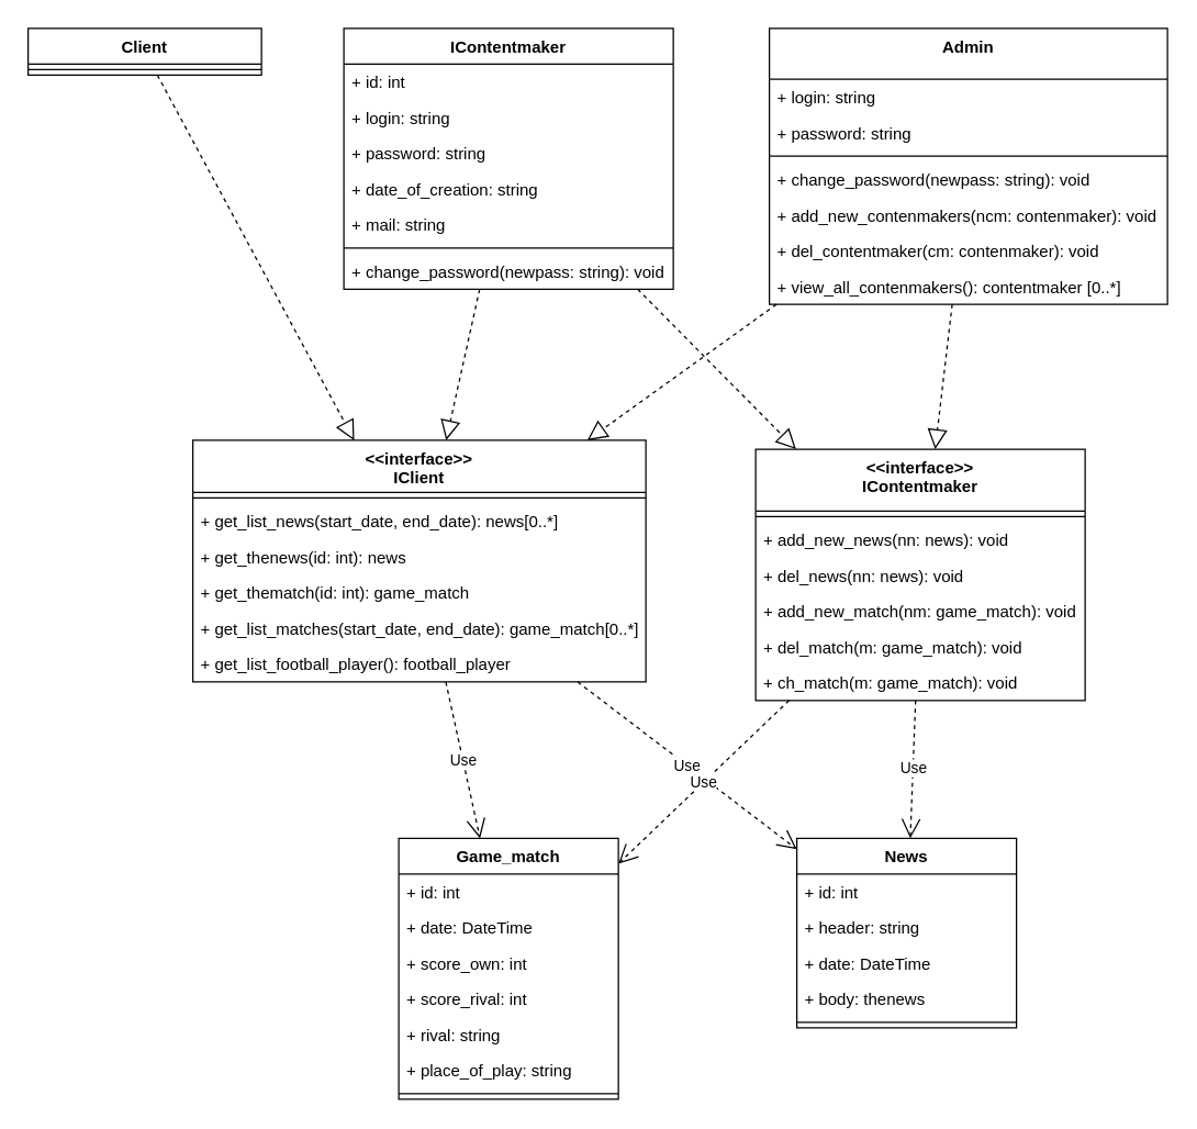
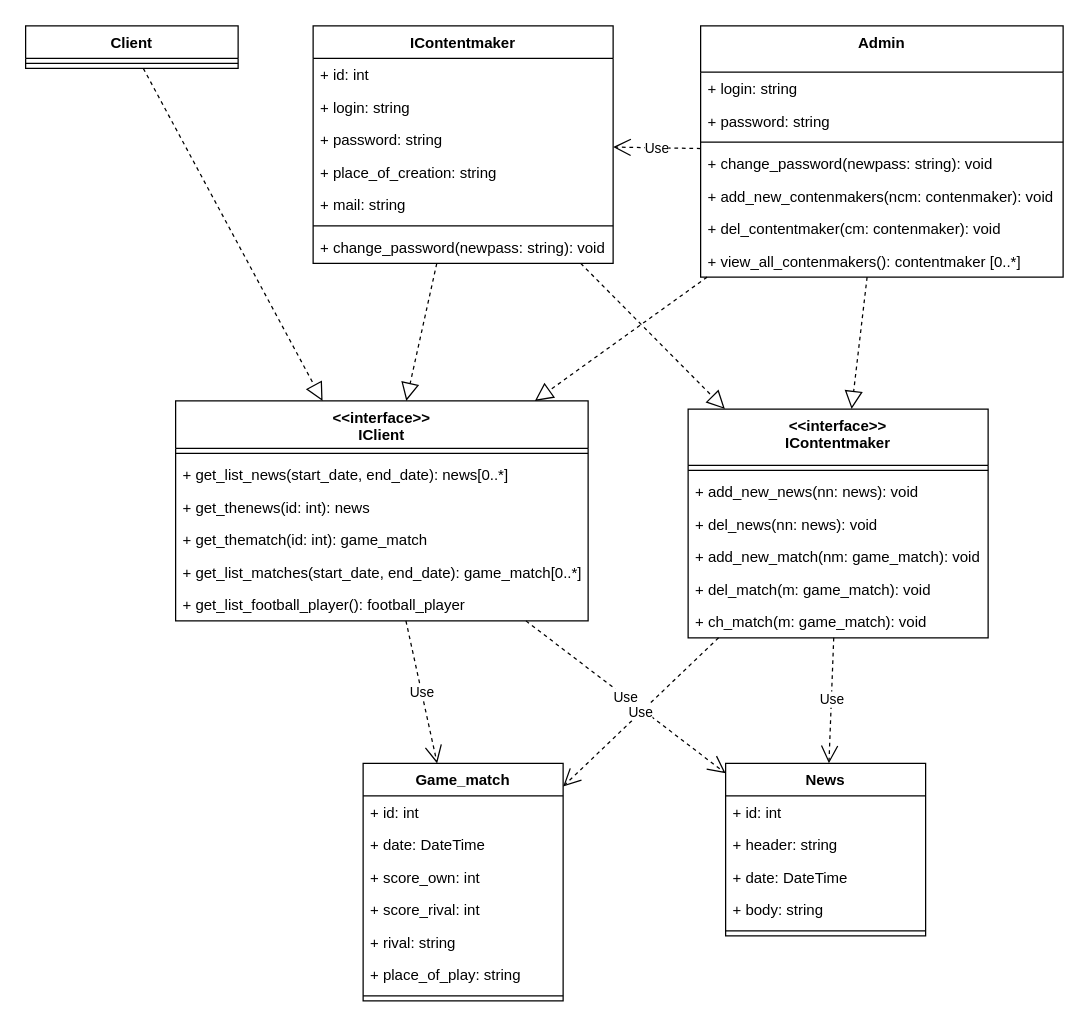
  <mxCell id="0" />
  <mxCell id="1" parent="0" />
  <mxCell id="2" value="News" style="swimlane;fontStyle=1;align=center;verticalAlign=top;childLayout=stackLayout;horizontal=1;startSize=26;horizontalStack=0;resizeParent=1;resizeParentMax=0;resizeLast=0;collapsible=1;marginBottom=0;" parent="1" vertex="1"><mxGeometry x="580" y="610" width="160" height="138" as="geometry" /></mxCell>
  <mxCell id="3" value="+ id: int" style="text;strokeColor=none;fillColor=none;align=left;verticalAlign=top;spacingLeft=4;spacingRight=4;overflow=hidden;rotatable=0;points=[[0,0.5],[1,0.5]];portConstraint=eastwest;" parent="2" vertex="1"><mxGeometry y="26" width="160" height="26" as="geometry" /></mxCell>
  <mxCell id="4" value="+ header: string" style="text;strokeColor=none;fillColor=none;align=left;verticalAlign=top;spacingLeft=4;spacingRight=4;overflow=hidden;rotatable=0;points=[[0,0.5],[1,0.5]];portConstraint=eastwest;" parent="2" vertex="1"><mxGeometry y="52" width="160" height="26" as="geometry" /></mxCell>
  <mxCell id="5" value="+ date: DateTime" style="text;strokeColor=none;fillColor=none;align=left;verticalAlign=top;spacingLeft=4;spacingRight=4;overflow=hidden;rotatable=0;points=[[0,0.5],[1,0.5]];portConstraint=eastwest;" parent="2" vertex="1"><mxGeometry y="78" width="160" height="26" as="geometry" /></mxCell>
- <mxCell id="6" value="+ body: thenews" style="text;strokeColor=none;fillColor=none;align=left;verticalAlign=top;spacingLeft=4;spacingRight=4;overflow=hidden;rotatable=0;points=[[0,0.5],[1,0.5]];portConstraint=eastwest;" parent="2" vertex="1"><mxGeometry y="104" width="160" height="26" as="geometry" /></mxCell>
+ <mxCell id="6" value="+ body: string" style="text;strokeColor=none;fillColor=none;align=left;verticalAlign=top;spacingLeft=4;spacingRight=4;overflow=hidden;rotatable=0;points=[[0,0.5],[1,0.5]];portConstraint=eastwest;" parent="2" vertex="1"><mxGeometry y="104" width="160" height="26" as="geometry" /></mxCell>
  <mxCell id="7" value="" style="line;strokeWidth=1;fillColor=none;align=left;verticalAlign=middle;spacingTop=-1;spacingLeft=3;spacingRight=3;rotatable=0;labelPosition=right;points=[];portConstraint=eastwest;" parent="2" vertex="1"><mxGeometry y="130" width="160" height="8" as="geometry" /></mxCell>
  <mxCell id="8" value="Game_match" style="swimlane;fontStyle=1;align=center;verticalAlign=top;childLayout=stackLayout;horizontal=1;startSize=26;horizontalStack=0;resizeParent=1;resizeParentMax=0;resizeLast=0;collapsible=1;marginBottom=0;" parent="1" vertex="1"><mxGeometry x="290" y="610" width="160" height="190" as="geometry" /></mxCell>
  <mxCell id="9" value="+ id: int" style="text;strokeColor=none;fillColor=none;align=left;verticalAlign=top;spacingLeft=4;spacingRight=4;overflow=hidden;rotatable=0;points=[[0,0.5],[1,0.5]];portConstraint=eastwest;" parent="8" vertex="1"><mxGeometry y="26" width="160" height="26" as="geometry" /></mxCell>
  <mxCell id="10" value="+ date: DateTime" style="text;strokeColor=none;fillColor=none;align=left;verticalAlign=top;spacingLeft=4;spacingRight=4;overflow=hidden;rotatable=0;points=[[0,0.5],[1,0.5]];portConstraint=eastwest;" parent="8" vertex="1"><mxGeometry y="52" width="160" height="26" as="geometry" /></mxCell>
  <mxCell id="11" value="+ score_own: int" style="text;strokeColor=none;fillColor=none;align=left;verticalAlign=top;spacingLeft=4;spacingRight=4;overflow=hidden;rotatable=0;points=[[0,0.5],[1,0.5]];portConstraint=eastwest;" parent="8" vertex="1"><mxGeometry y="78" width="160" height="26" as="geometry" /></mxCell>
  <mxCell id="12" value="+ score_rival: int" style="text;strokeColor=none;fillColor=none;align=left;verticalAlign=top;spacingLeft=4;spacingRight=4;overflow=hidden;rotatable=0;points=[[0,0.5],[1,0.5]];portConstraint=eastwest;" parent="8" vertex="1"><mxGeometry y="104" width="160" height="26" as="geometry" /></mxCell>
  <mxCell id="13" value="+ rival: string" style="text;strokeColor=none;fillColor=none;align=left;verticalAlign=top;spacingLeft=4;spacingRight=4;overflow=hidden;rotatable=0;points=[[0,0.5],[1,0.5]];portConstraint=eastwest;" parent="8" vertex="1"><mxGeometry y="130" width="160" height="26" as="geometry" /></mxCell>
  <mxCell id="14" value="+ place_of_play: string" style="text;strokeColor=none;fillColor=none;align=left;verticalAlign=top;spacingLeft=4;spacingRight=4;overflow=hidden;rotatable=0;points=[[0,0.5],[1,0.5]];portConstraint=eastwest;" parent="8" vertex="1"><mxGeometry y="156" width="160" height="26" as="geometry" /></mxCell>
  <mxCell id="15" value="" style="line;strokeWidth=1;fillColor=none;align=left;verticalAlign=middle;spacingTop=-1;spacingLeft=3;spacingRight=3;rotatable=0;labelPosition=right;points=[];portConstraint=eastwest;" parent="8" vertex="1"><mxGeometry y="182" width="160" height="8" as="geometry" /></mxCell>
  <mxCell id="16" value="IContentmaker" style="swimlane;fontStyle=1;align=center;verticalAlign=top;childLayout=stackLayout;horizontal=1;startSize=26;horizontalStack=0;resizeParent=1;resizeParentMax=0;resizeLast=0;collapsible=1;marginBottom=0;" parent="1" vertex="1"><mxGeometry x="250" y="20" width="240" height="190" as="geometry" /></mxCell>
  <mxCell id="17" value="+ id: int" style="text;strokeColor=none;fillColor=none;align=left;verticalAlign=top;spacingLeft=4;spacingRight=4;overflow=hidden;rotatable=0;points=[[0,0.5],[1,0.5]];portConstraint=eastwest;" parent="16" vertex="1"><mxGeometry y="26" width="240" height="26" as="geometry" /></mxCell>
  <mxCell id="18" value="+ login: string" style="text;strokeColor=none;fillColor=none;align=left;verticalAlign=top;spacingLeft=4;spacingRight=4;overflow=hidden;rotatable=0;points=[[0,0.5],[1,0.5]];portConstraint=eastwest;" parent="16" vertex="1"><mxGeometry y="52" width="240" height="26" as="geometry" /></mxCell>
  <mxCell id="19" value="+ password: string" style="text;strokeColor=none;fillColor=none;align=left;verticalAlign=top;spacingLeft=4;spacingRight=4;overflow=hidden;rotatable=0;points=[[0,0.5],[1,0.5]];portConstraint=eastwest;" parent="16" vertex="1"><mxGeometry y="78" width="240" height="26" as="geometry" /></mxCell>
- <mxCell id="20" value="+ date_of_creation: string" style="text;strokeColor=none;fillColor=none;align=left;verticalAlign=top;spacingLeft=4;spacingRight=4;overflow=hidden;rotatable=0;points=[[0,0.5],[1,0.5]];portConstraint=eastwest;" parent="16" vertex="1"><mxGeometry y="104" width="240" height="26" as="geometry" /></mxCell>
+ <mxCell id="20" value="+ place_of_creation: string" style="text;strokeColor=none;fillColor=none;align=left;verticalAlign=top;spacingLeft=4;spacingRight=4;overflow=hidden;rotatable=0;points=[[0,0.5],[1,0.5]];portConstraint=eastwest;" parent="16" vertex="1"><mxGeometry y="104" width="240" height="26" as="geometry" /></mxCell>
  <mxCell id="21" value="+ mail: string" style="text;strokeColor=none;fillColor=none;align=left;verticalAlign=top;spacingLeft=4;spacingRight=4;overflow=hidden;rotatable=0;points=[[0,0.5],[1,0.5]];portConstraint=eastwest;" parent="16" vertex="1"><mxGeometry y="130" width="240" height="26" as="geometry" /></mxCell>
  <mxCell id="22" value="" style="line;strokeWidth=1;fillColor=none;align=left;verticalAlign=middle;spacingTop=-1;spacingLeft=3;spacingRight=3;rotatable=0;labelPosition=right;points=[];portConstraint=eastwest;" parent="16" vertex="1"><mxGeometry y="156" width="240" height="8" as="geometry" /></mxCell>
  <mxCell id="23" value="+ change_password(newpass: string): void" style="text;strokeColor=none;fillColor=none;align=left;verticalAlign=top;spacingLeft=4;spacingRight=4;overflow=hidden;rotatable=0;points=[[0,0.5],[1,0.5]];portConstraint=eastwest;" parent="16" vertex="1"><mxGeometry y="164" width="240" height="26" as="geometry" /></mxCell>
  <mxCell id="24" value="Admin" style="swimlane;fontStyle=1;align=center;verticalAlign=top;childLayout=stackLayout;horizontal=1;startSize=37;horizontalStack=0;resizeParent=1;resizeParentMax=0;resizeLast=0;collapsible=1;marginBottom=0;" parent="1" vertex="1"><mxGeometry x="560" y="20" width="290" height="201" as="geometry" /></mxCell>
  <mxCell id="25" value="+ login: string" style="text;strokeColor=none;fillColor=none;align=left;verticalAlign=top;spacingLeft=4;spacingRight=4;overflow=hidden;rotatable=0;points=[[0,0.5],[1,0.5]];portConstraint=eastwest;" parent="24" vertex="1"><mxGeometry y="37" width="290" height="26" as="geometry" /></mxCell>
  <mxCell id="26" value="+ password: string" style="text;strokeColor=none;fillColor=none;align=left;verticalAlign=top;spacingLeft=4;spacingRight=4;overflow=hidden;rotatable=0;points=[[0,0.5],[1,0.5]];portConstraint=eastwest;" parent="24" vertex="1"><mxGeometry y="63" width="290" height="26" as="geometry" /></mxCell>
  <mxCell id="27" value="" style="line;strokeWidth=1;fillColor=none;align=left;verticalAlign=middle;spacingTop=-1;spacingLeft=3;spacingRight=3;rotatable=0;labelPosition=right;points=[];portConstraint=eastwest;" parent="24" vertex="1"><mxGeometry y="89" width="290" height="8" as="geometry" /></mxCell>
  <mxCell id="28" value="+ change_password(newpass: string): void" style="text;strokeColor=none;fillColor=none;align=left;verticalAlign=top;spacingLeft=4;spacingRight=4;overflow=hidden;rotatable=0;points=[[0,0.5],[1,0.5]];portConstraint=eastwest;" parent="24" vertex="1"><mxGeometry y="97" width="290" height="26" as="geometry" /></mxCell>
  <mxCell id="29" value="+ add_new_contenmakers(ncm: contenmaker): void" style="text;strokeColor=none;fillColor=none;align=left;verticalAlign=top;spacingLeft=4;spacingRight=4;overflow=hidden;rotatable=0;points=[[0,0.5],[1,0.5]];portConstraint=eastwest;" parent="24" vertex="1"><mxGeometry y="123" width="290" height="26" as="geometry" /></mxCell>
  <mxCell id="30" value="+ del_contentmaker(cm: contenmaker): void" style="text;strokeColor=none;fillColor=none;align=left;verticalAlign=top;spacingLeft=4;spacingRight=4;overflow=hidden;rotatable=0;points=[[0,0.5],[1,0.5]];portConstraint=eastwest;" parent="24" vertex="1"><mxGeometry y="149" width="290" height="26" as="geometry" /></mxCell>
  <mxCell id="31" value="+ view_all_contenmakers(): contentmaker [0..*]" style="text;strokeColor=none;fillColor=none;align=left;verticalAlign=top;spacingLeft=4;spacingRight=4;overflow=hidden;rotatable=0;points=[[0,0.5],[1,0.5]];portConstraint=eastwest;" parent="24" vertex="1"><mxGeometry y="175" width="290" height="26" as="geometry" /></mxCell>
  <mxCell id="32" value="&lt;&lt;interface&gt;&gt;&#10;IClient" style="swimlane;fontStyle=1;align=center;verticalAlign=top;childLayout=stackLayout;horizontal=1;startSize=38;horizontalStack=0;resizeParent=1;resizeParentMax=0;resizeLast=0;collapsible=1;marginBottom=0;" parent="1" vertex="1"><mxGeometry x="140" y="320" width="330" height="176" as="geometry" /></mxCell>
  <mxCell id="33" value="" style="line;strokeWidth=1;fillColor=none;align=left;verticalAlign=middle;spacingTop=-1;spacingLeft=3;spacingRight=3;rotatable=0;labelPosition=right;points=[];portConstraint=eastwest;" parent="32" vertex="1"><mxGeometry y="38" width="330" height="8" as="geometry" /></mxCell>
  <mxCell id="34" value="+ get_list_news(start_date, end_date): news[0..*]" style="text;strokeColor=none;fillColor=none;align=left;verticalAlign=top;spacingLeft=4;spacingRight=4;overflow=hidden;rotatable=0;points=[[0,0.5],[1,0.5]];portConstraint=eastwest;" parent="32" vertex="1"><mxGeometry y="46" width="330" height="26" as="geometry" /></mxCell>
  <mxCell id="35" value="+ get_thenews(id: int): news" style="text;strokeColor=none;fillColor=none;align=left;verticalAlign=top;spacingLeft=4;spacingRight=4;overflow=hidden;rotatable=0;points=[[0,0.5],[1,0.5]];portConstraint=eastwest;" parent="32" vertex="1"><mxGeometry y="72" width="330" height="26" as="geometry" /></mxCell>
  <mxCell id="36" value="+ get_thematch(id: int): game_match" style="text;strokeColor=none;fillColor=none;align=left;verticalAlign=top;spacingLeft=4;spacingRight=4;overflow=hidden;rotatable=0;points=[[0,0.5],[1,0.5]];portConstraint=eastwest;" parent="32" vertex="1"><mxGeometry y="98" width="330" height="26" as="geometry" /></mxCell>
  <mxCell id="37" value="+ get_list_matches(start_date, end_date): game_match[0..*]" style="text;strokeColor=none;fillColor=none;align=left;verticalAlign=top;spacingLeft=4;spacingRight=4;overflow=hidden;rotatable=0;points=[[0,0.5],[1,0.5]];portConstraint=eastwest;" parent="32" vertex="1"><mxGeometry y="124" width="330" height="26" as="geometry" /></mxCell>
  <mxCell id="38" value="+ get_list_football_player(): football_player" style="text;strokeColor=none;fillColor=none;align=left;verticalAlign=top;spacingLeft=4;spacingRight=4;overflow=hidden;rotatable=0;points=[[0,0.5],[1,0.5]];portConstraint=eastwest;" parent="32" vertex="1"><mxGeometry y="150" width="330" height="26" as="geometry" /></mxCell>
  <mxCell id="39" value="&lt;&lt;interface&gt;&gt;&#10;IContentmaker" style="swimlane;fontStyle=1;align=center;verticalAlign=top;childLayout=stackLayout;horizontal=1;startSize=45;horizontalStack=0;resizeParent=1;resizeParentMax=0;resizeLast=0;collapsible=1;marginBottom=0;" parent="1" vertex="1"><mxGeometry x="550" y="326.5" width="240" height="183" as="geometry" /></mxCell>
  <mxCell id="40" value="" style="line;strokeWidth=1;fillColor=none;align=left;verticalAlign=middle;spacingTop=-1;spacingLeft=3;spacingRight=3;rotatable=0;labelPosition=right;points=[];portConstraint=eastwest;" parent="39" vertex="1"><mxGeometry y="45" width="240" height="8" as="geometry" /></mxCell>
  <mxCell id="41" value="+ add_new_news(nn: news): void" style="text;strokeColor=none;fillColor=none;align=left;verticalAlign=top;spacingLeft=4;spacingRight=4;overflow=hidden;rotatable=0;points=[[0,0.5],[1,0.5]];portConstraint=eastwest;" parent="39" vertex="1"><mxGeometry y="53" width="240" height="26" as="geometry" /></mxCell>
  <mxCell id="42" value="+ del_news(nn: news): void" style="text;strokeColor=none;fillColor=none;align=left;verticalAlign=top;spacingLeft=4;spacingRight=4;overflow=hidden;rotatable=0;points=[[0,0.5],[1,0.5]];portConstraint=eastwest;" parent="39" vertex="1"><mxGeometry y="79" width="240" height="26" as="geometry" /></mxCell>
  <mxCell id="43" value="+ add_new_match(nm: game_match): void" style="text;strokeColor=none;fillColor=none;align=left;verticalAlign=top;spacingLeft=4;spacingRight=4;overflow=hidden;rotatable=0;points=[[0,0.5],[1,0.5]];portConstraint=eastwest;" parent="39" vertex="1"><mxGeometry y="105" width="240" height="26" as="geometry" /></mxCell>
  <mxCell id="44" value="+ del_match(m: game_match): void" style="text;strokeColor=none;fillColor=none;align=left;verticalAlign=top;spacingLeft=4;spacingRight=4;overflow=hidden;rotatable=0;points=[[0,0.5],[1,0.5]];portConstraint=eastwest;" parent="39" vertex="1"><mxGeometry y="131" width="240" height="26" as="geometry" /></mxCell>
  <mxCell id="45" value="+ ch_match(m: game_match): void" style="text;strokeColor=none;fillColor=none;align=left;verticalAlign=top;spacingLeft=4;spacingRight=4;overflow=hidden;rotatable=0;points=[[0,0.5],[1,0.5]];portConstraint=eastwest;" parent="39" vertex="1"><mxGeometry y="157" width="240" height="26" as="geometry" /></mxCell>
  <mxCell id="46" value="" style="endArrow=block;dashed=1;endFill=0;endSize=12;html=1;" parent="1" source="16" target="39" edge="1"><mxGeometry width="160" relative="1" as="geometry"><mxPoint x="350" y="360" as="sourcePoint" /><mxPoint x="510" y="360" as="targetPoint" /></mxGeometry></mxCell>
  <mxCell id="47" value="" style="endArrow=block;dashed=1;endFill=0;endSize=12;html=1;" parent="1" source="24" target="39" edge="1"><mxGeometry width="160" relative="1" as="geometry"><mxPoint x="280" y="255.636" as="sourcePoint" /><mxPoint x="340" y="270.364" as="targetPoint" /></mxGeometry></mxCell>
  <mxCell id="48" value="Use" style="endArrow=open;endSize=12;dashed=1;html=1;" parent="1" source="32" target="2" edge="1"><mxGeometry width="160" relative="1" as="geometry"><mxPoint x="120" y="440" as="sourcePoint" /><mxPoint x="280" y="440" as="targetPoint" /></mxGeometry></mxCell>
  <mxCell id="49" value="Use" style="endArrow=open;endSize=12;dashed=1;html=1;" parent="1" source="32" target="8" edge="1"><mxGeometry width="160" relative="1" as="geometry"><mxPoint x="-30" y="750" as="sourcePoint" /><mxPoint x="130" y="750" as="targetPoint" /></mxGeometry></mxCell>
  <mxCell id="50" value="Use" style="endArrow=open;endSize=12;dashed=1;html=1;" parent="1" source="39" target="8" edge="1"><mxGeometry width="160" relative="1" as="geometry"><mxPoint x="526.171" y="560" as="sourcePoint" /><mxPoint x="700" y="392.217" as="targetPoint" /></mxGeometry></mxCell>
  <mxCell id="51" value="Use" style="endArrow=open;endSize=12;dashed=1;html=1;" parent="1" source="39" target="2" edge="1"><mxGeometry width="160" relative="1" as="geometry"><mxPoint x="545" y="345.782" as="sourcePoint" /><mxPoint x="700" y="325.479" as="targetPoint" /></mxGeometry></mxCell>
+ <mxCell id="52" value="Use" style="endArrow=open;endSize=12;dashed=1;html=1;" parent="1" source="24" target="16" edge="1"><mxGeometry width="160" relative="1" as="geometry"><mxPoint x="545" y="345.782" as="sourcePoint" /><mxPoint x="700" y="325.479" as="targetPoint" /></mxGeometry></mxCell>
  <mxCell id="53" value="" style="endArrow=block;dashed=1;endFill=0;endSize=12;html=1;" parent="1" source="16" target="32" edge="1"><mxGeometry width="160" relative="1" as="geometry"><mxPoint x="160" y="460" as="sourcePoint" /><mxPoint x="295" y="479.98" as="targetPoint" /></mxGeometry></mxCell>
  <mxCell id="54" value="" style="endArrow=block;dashed=1;endFill=0;endSize=12;html=1;" parent="1" source="24" target="32" edge="1"><mxGeometry width="160" relative="1" as="geometry"><mxPoint x="160.166" y="401" as="sourcePoint" /><mxPoint x="332.952" y="550" as="targetPoint" /></mxGeometry></mxCell>
  <mxCell id="55" value="Client" style="swimlane;fontStyle=1;align=center;verticalAlign=top;childLayout=stackLayout;horizontal=1;startSize=26;horizontalStack=0;resizeParent=1;resizeParentMax=0;resizeLast=0;collapsible=1;marginBottom=0;" parent="1" vertex="1"><mxGeometry x="20" y="20" width="170" height="34" as="geometry" /></mxCell>
  <mxCell id="56" value="" style="line;strokeWidth=1;fillColor=none;align=left;verticalAlign=middle;spacingTop=-1;spacingLeft=3;spacingRight=3;rotatable=0;labelPosition=right;points=[];portConstraint=eastwest;" parent="55" vertex="1"><mxGeometry y="26" width="170" height="8" as="geometry" /></mxCell>
  <mxCell id="57" value="" style="endArrow=block;dashed=1;endFill=0;endSize=12;html=1;" parent="1" source="55" target="32" edge="1"><mxGeometry width="160" relative="1" as="geometry"><mxPoint x="291.621" y="220" as="sourcePoint" /><mxPoint x="293.498" y="330" as="targetPoint" /></mxGeometry></mxCell>
